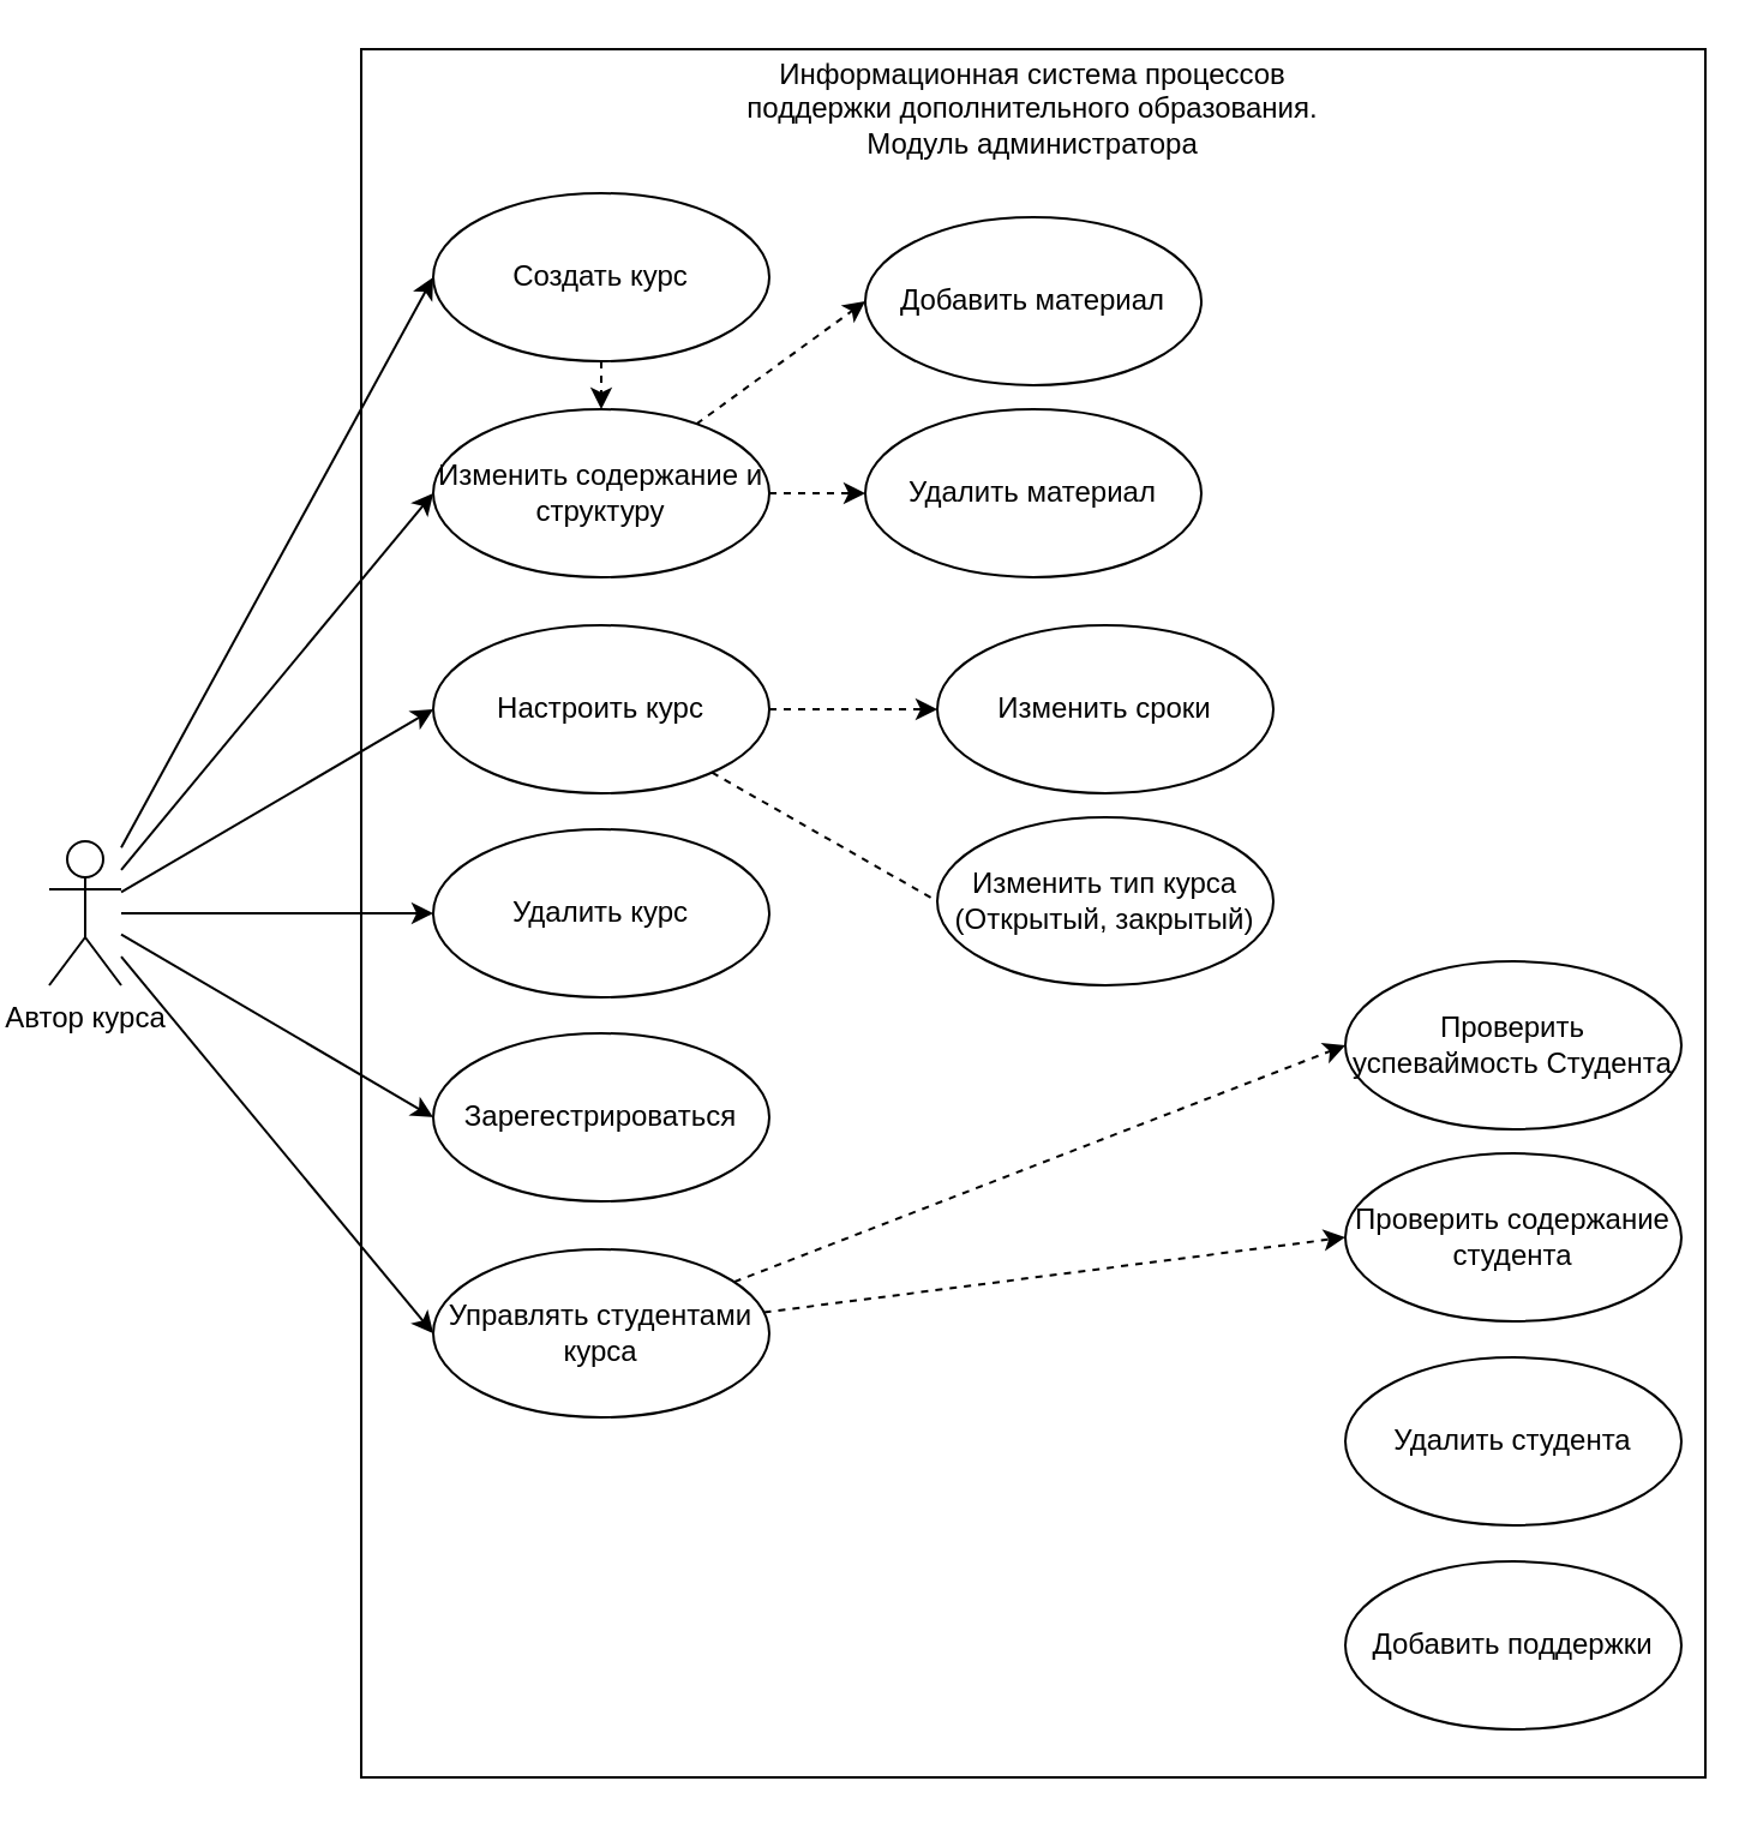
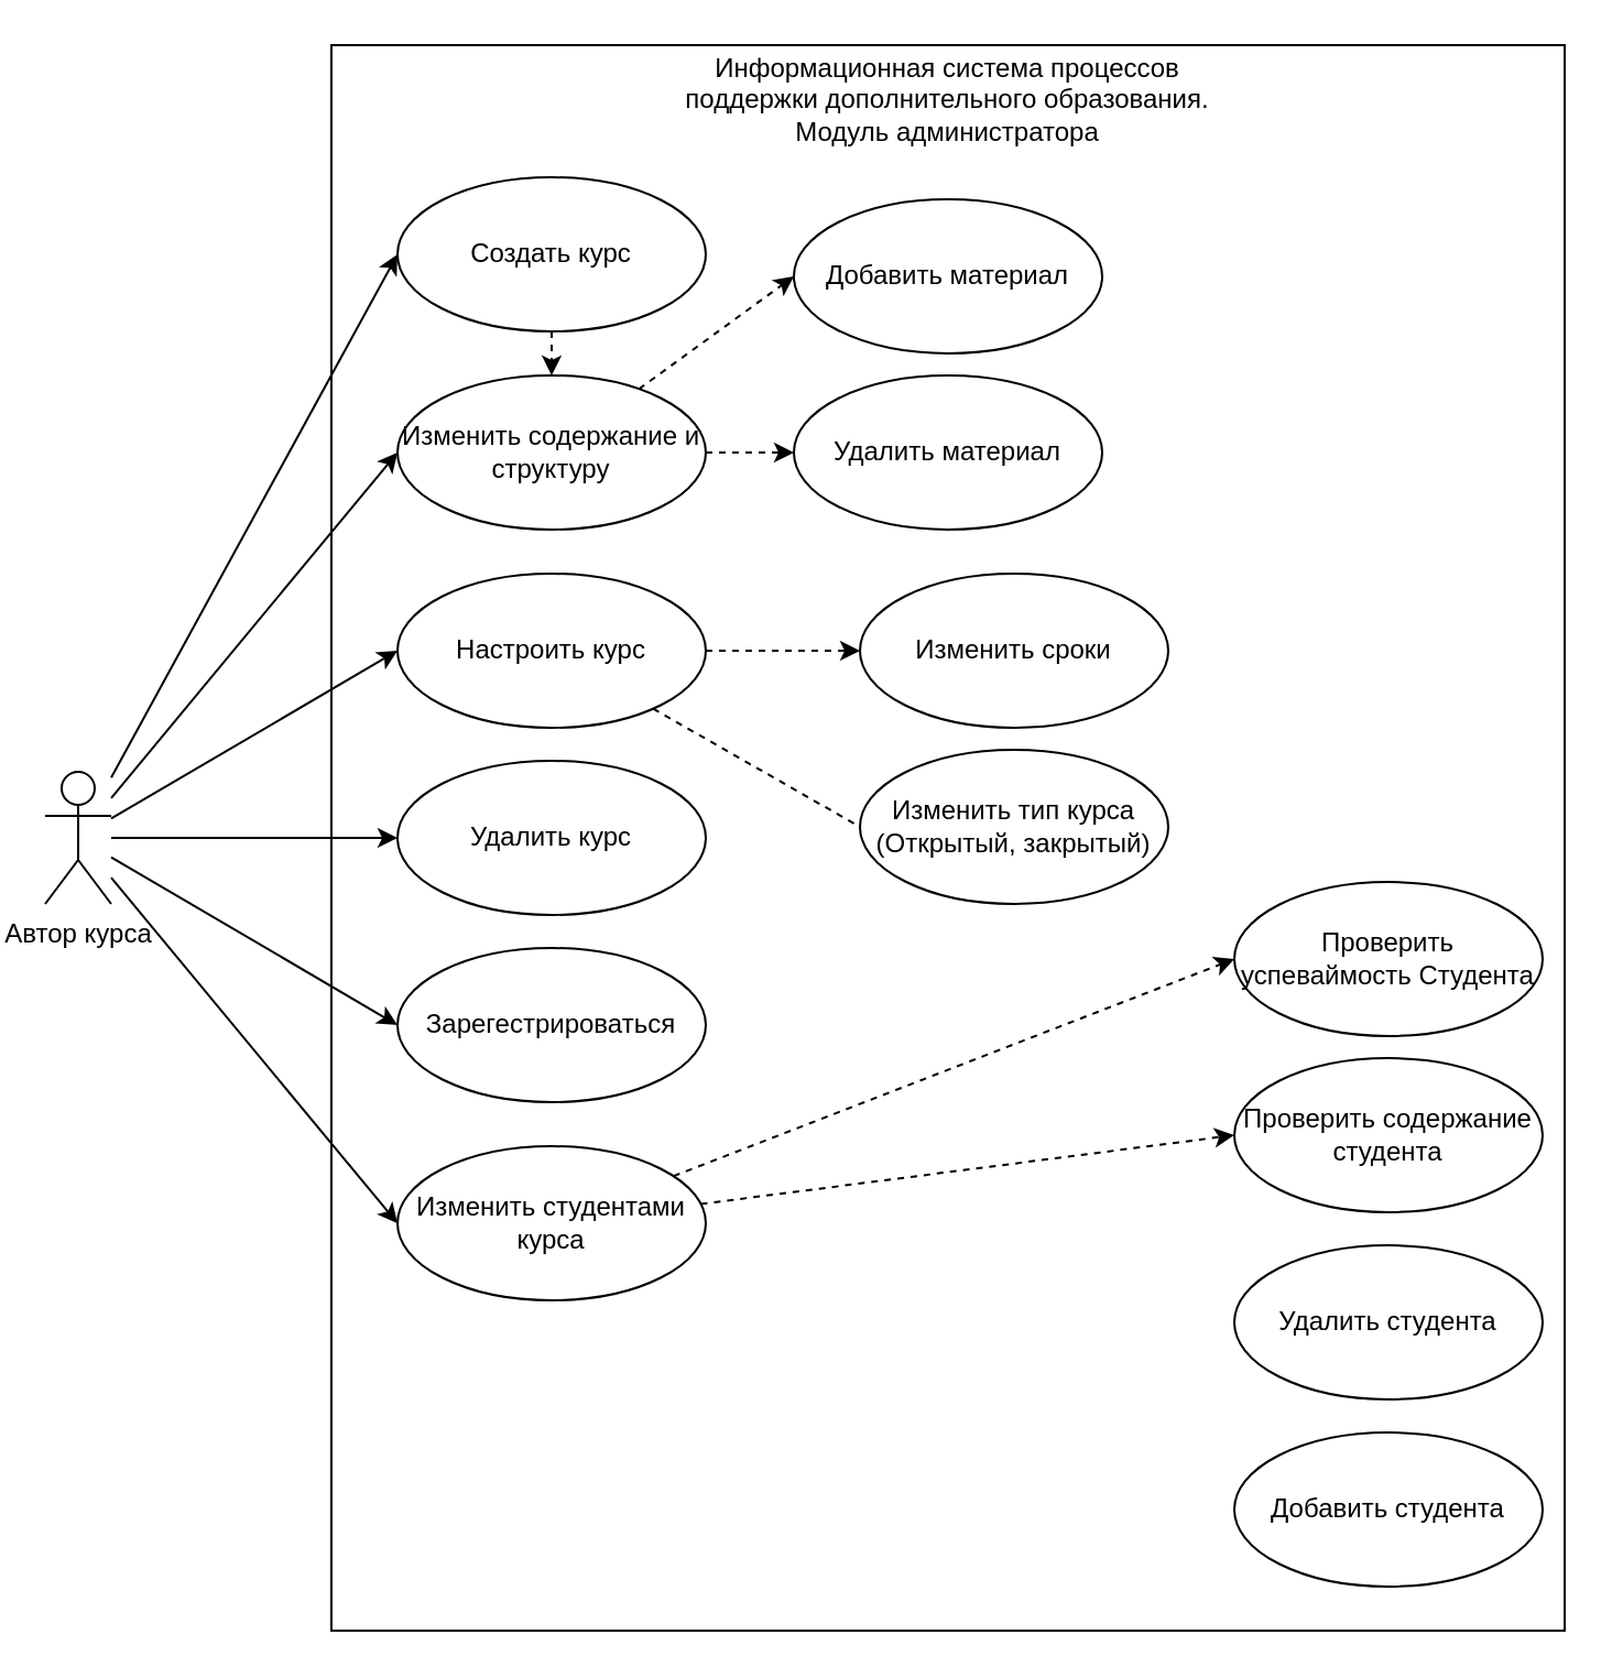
  <mxCell id="0" />
  <mxCell id="1" parent="0" />
  <mxCell id="2" value="" style="rounded=0;whiteSpace=wrap;html=1;" vertex="1" parent="1"><mxGeometry x="150" y="20" width="560" height="720" as="geometry" /></mxCell>
  <mxCell id="3" style="rounded=0;orthogonalLoop=1;jettySize=auto;html=1;strokeColor=default;entryX=0;entryY=0.5;entryDx=0;entryDy=0;" edge="1" parent="1" source="9" target="17"><mxGeometry relative="1" as="geometry" /></mxCell>
  <mxCell id="4" style="rounded=0;orthogonalLoop=1;jettySize=auto;html=1;entryX=0;entryY=0.5;entryDx=0;entryDy=0;" edge="1" parent="1" source="9" target="11"><mxGeometry relative="1" as="geometry" /></mxCell>
  <mxCell id="5" style="rounded=0;orthogonalLoop=1;jettySize=auto;html=1;entryX=0;entryY=0.5;entryDx=0;entryDy=0;" edge="1" parent="1" source="9" target="16"><mxGeometry relative="1" as="geometry" /></mxCell>
  <mxCell id="6" style="rounded=0;orthogonalLoop=1;jettySize=auto;html=1;entryX=0;entryY=0.5;entryDx=0;entryDy=0;" edge="1" parent="1" source="9" target="21"><mxGeometry relative="1" as="geometry" /></mxCell>
  <mxCell id="7" style="rounded=0;orthogonalLoop=1;jettySize=auto;html=1;entryX=0;entryY=0.5;entryDx=0;entryDy=0;" edge="1" parent="1" source="9" target="28"><mxGeometry relative="1" as="geometry" /></mxCell>
  <mxCell id="8" style="rounded=0;orthogonalLoop=1;jettySize=auto;html=1;entryX=0;entryY=0.5;entryDx=0;entryDy=0;" edge="1" parent="1" source="9" target="31"><mxGeometry relative="1" as="geometry" /></mxCell>
  <mxCell id="9" value="Автор курса" style="shape=umlActor;verticalLabelPosition=bottom;verticalAlign=top;html=1;" vertex="1" parent="1"><mxGeometry x="20" y="350" width="30" height="60" as="geometry" /></mxCell>
  <mxCell id="10" style="rounded=0;orthogonalLoop=1;jettySize=auto;html=1;entryX=0.5;entryY=0;entryDx=0;entryDy=0;dashed=1;" edge="1" parent="1" source="11" target="16"><mxGeometry relative="1" as="geometry" /></mxCell>
  <mxCell id="11" value="Создать курс" style="ellipse;whiteSpace=wrap;html=1;" vertex="1" parent="1"><mxGeometry x="180" y="80" width="140" height="70" as="geometry" /></mxCell>
  <mxCell id="12" value="Проверить содержание студента" style="ellipse;whiteSpace=wrap;html=1;" vertex="1" parent="1"><mxGeometry x="560" y="480" width="140" height="70" as="geometry" /></mxCell>
  <mxCell id="13" value="Добавить материал" style="ellipse;whiteSpace=wrap;html=1;" vertex="1" parent="1"><mxGeometry x="360" y="90" width="140" height="70" as="geometry" /></mxCell>
  <mxCell id="14" style="rounded=0;orthogonalLoop=1;jettySize=auto;html=1;entryX=0;entryY=0.5;entryDx=0;entryDy=0;dashed=1;" edge="1" parent="1" source="16" target="13"><mxGeometry relative="1" as="geometry" /></mxCell>
  <mxCell id="15" style="rounded=0;orthogonalLoop=1;jettySize=auto;html=1;entryX=0;entryY=0.5;entryDx=0;entryDy=0;dashed=1;" edge="1" parent="1" source="16" target="23"><mxGeometry relative="1" as="geometry" /></mxCell>
  <mxCell id="16" value="Изменить содержание и структуру" style="ellipse;whiteSpace=wrap;html=1;" vertex="1" parent="1"><mxGeometry x="180" y="170" width="140" height="70" as="geometry" /></mxCell>
  <mxCell id="17" value="Зарегестрироваться" style="ellipse;whiteSpace=wrap;html=1;" vertex="1" parent="1"><mxGeometry x="180" y="430" width="140" height="70" as="geometry" /></mxCell>
  <mxCell id="18" value="Проверить успеваймость Студента" style="ellipse;whiteSpace=wrap;html=1;" vertex="1" parent="1"><mxGeometry x="560" y="400" width="140" height="70" as="geometry" /></mxCell>
  <mxCell id="19" style="rounded=0;orthogonalLoop=1;jettySize=auto;html=1;dashed=1;entryX=0;entryY=0.5;entryDx=0;entryDy=0;" edge="1" parent="1" source="21" target="18"><mxGeometry relative="1" as="geometry" /></mxCell>
  <mxCell id="20" style="rounded=0;orthogonalLoop=1;jettySize=auto;html=1;entryX=0;entryY=0.5;entryDx=0;entryDy=0;dashed=1;" edge="1" parent="1" source="21" target="12"><mxGeometry relative="1" as="geometry" /></mxCell>
- <mxCell id="21" value="Управлять студентами курса" style="ellipse;whiteSpace=wrap;html=1;" vertex="1" parent="1"><mxGeometry x="180" y="520" width="140" height="70" as="geometry" /></mxCell>
+ <mxCell id="21" value="Изменить студентами курса" style="ellipse;whiteSpace=wrap;html=1;" vertex="1" parent="1"><mxGeometry x="180" y="520" width="140" height="70" as="geometry" /></mxCell>
  <mxCell id="22" value="Информационная система процессов поддержки дополнительного образования.&lt;br&gt;Модуль администратора" style="text;html=1;align=center;verticalAlign=middle;whiteSpace=wrap;rounded=0;" vertex="1" parent="1"><mxGeometry x="310" y="30" width="240" height="30" as="geometry" /></mxCell>
  <mxCell id="23" value="Удалить материал" style="ellipse;whiteSpace=wrap;html=1;" vertex="1" parent="1"><mxGeometry x="360" y="170" width="140" height="70" as="geometry" /></mxCell>
  <mxCell id="24" value="Удалить студента" style="ellipse;whiteSpace=wrap;html=1;" vertex="1" parent="1"><mxGeometry x="560" y="565" width="140" height="70" as="geometry" /></mxCell>
- <mxCell id="25" value="Добавить поддержки" style="ellipse;whiteSpace=wrap;html=1;" vertex="1" parent="1"><mxGeometry x="560" y="650" width="140" height="70" as="geometry" /></mxCell>
+ <mxCell id="25" value="Добавить студента" style="ellipse;whiteSpace=wrap;html=1;" vertex="1" parent="1"><mxGeometry x="560" y="650" width="140" height="70" as="geometry" /></mxCell>
  <mxCell id="26" style="rounded=0;orthogonalLoop=1;jettySize=auto;html=1;entryX=0;entryY=0.5;entryDx=0;entryDy=0;dashed=1;" edge="1" parent="1" source="28" target="29"><mxGeometry relative="1" as="geometry" /></mxCell>
  <mxCell id="27" style="rounded=0;orthogonalLoop=1;jettySize=auto;html=1;entryX=0;entryY=0.5;entryDx=0;entryDy=0;dashed=1;endArrow=none;" edge="1" parent="1" source="28" target="30"><mxGeometry relative="1" as="geometry" /></mxCell>
  <mxCell id="28" value="Настроить курс" style="ellipse;whiteSpace=wrap;html=1;" vertex="1" parent="1"><mxGeometry x="180" y="260" width="140" height="70" as="geometry" /></mxCell>
  <mxCell id="29" value="Изменить сроки" style="ellipse;whiteSpace=wrap;html=1;" vertex="1" parent="1"><mxGeometry x="390" y="260" width="140" height="70" as="geometry" /></mxCell>
  <mxCell id="30" value="Изменить тип курса (Открытый, закрытый)" style="ellipse;whiteSpace=wrap;html=1;" vertex="1" parent="1"><mxGeometry x="390" y="340" width="140" height="70" as="geometry" /></mxCell>
  <mxCell id="31" value="Удалить курс" style="ellipse;whiteSpace=wrap;html=1;" vertex="1" parent="1"><mxGeometry x="180" y="345" width="140" height="70" as="geometry" /></mxCell>
